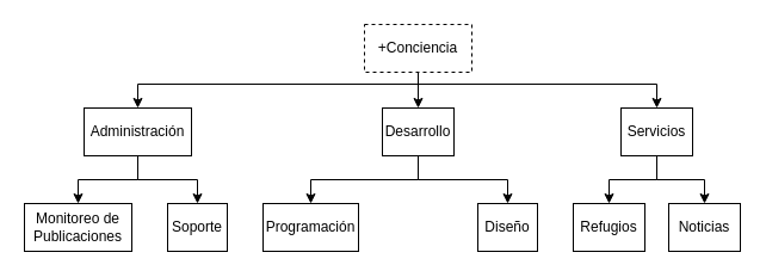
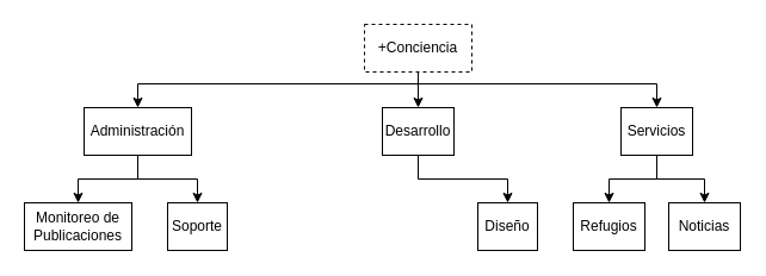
  <mxCell id="0" />
  <mxCell id="1" parent="0" />
  <mxCell id="2" style="edgeStyle=orthogonalEdgeStyle;rounded=0;orthogonalLoop=1;jettySize=auto;html=1;exitX=0.5;exitY=1;exitDx=0;exitDy=0;entryX=0.5;entryY=0;entryDx=0;entryDy=0;" edge="1" parent="1" source="5" target="11"><mxGeometry relative="1" as="geometry" /></mxCell>
  <mxCell id="3" style="edgeStyle=orthogonalEdgeStyle;rounded=0;orthogonalLoop=1;jettySize=auto;html=1;exitX=0.5;exitY=1;exitDx=0;exitDy=0;entryX=0.5;entryY=0;entryDx=0;entryDy=0;" edge="1" parent="1" source="5" target="14"><mxGeometry relative="1" as="geometry"><Array as="points"><mxPoint x="350" y="70" /><mxPoint x="550" y="70" /></Array></mxGeometry></mxCell>
  <mxCell id="4" style="edgeStyle=orthogonalEdgeStyle;rounded=0;orthogonalLoop=1;jettySize=auto;html=1;exitX=0.5;exitY=1;exitDx=0;exitDy=0;entryX=0.5;entryY=0;entryDx=0;entryDy=0;" edge="1" parent="1" source="5" target="8"><mxGeometry relative="1" as="geometry"><Array as="points"><mxPoint x="350" y="70" /><mxPoint x="115" y="70" /></Array></mxGeometry></mxCell>
  <mxCell id="5" value="+Conciencia" style="rounded=0;whiteSpace=wrap;html=1;dashed=1;" parent="1" vertex="1"><mxGeometry x="305" y="20" width="90" height="40" as="geometry" /></mxCell>
  <mxCell id="6" style="edgeStyle=orthogonalEdgeStyle;rounded=0;orthogonalLoop=1;jettySize=auto;html=1;exitX=0.5;exitY=1;exitDx=0;exitDy=0;entryX=0.5;entryY=0;entryDx=0;entryDy=0;" edge="1" parent="1" source="8" target="15"><mxGeometry relative="1" as="geometry" /></mxCell>
  <mxCell id="7" style="edgeStyle=orthogonalEdgeStyle;rounded=0;orthogonalLoop=1;jettySize=auto;html=1;exitX=0.5;exitY=1;exitDx=0;exitDy=0;entryX=0.5;entryY=0;entryDx=0;entryDy=0;" edge="1" parent="1" source="8" target="16"><mxGeometry relative="1" as="geometry" /></mxCell>
  <mxCell id="8" value="Administración" style="rounded=0;whiteSpace=wrap;html=1;" vertex="1" parent="1"><mxGeometry x="70" y="90" width="90" height="40" as="geometry" /></mxCell>
- <mxCell id="9" style="edgeStyle=orthogonalEdgeStyle;rounded=0;orthogonalLoop=1;jettySize=auto;html=1;exitX=0.5;exitY=1;exitDx=0;exitDy=0;" edge="1" parent="1" source="11" target="17"><mxGeometry relative="1" as="geometry" /></mxCell>
  <mxCell id="10" style="edgeStyle=orthogonalEdgeStyle;rounded=0;orthogonalLoop=1;jettySize=auto;html=1;exitX=0.5;exitY=1;exitDx=0;exitDy=0;entryX=0.5;entryY=0;entryDx=0;entryDy=0;" edge="1" parent="1" source="11" target="18"><mxGeometry relative="1" as="geometry" /></mxCell>
  <mxCell id="11" value="Desarrollo" style="rounded=0;whiteSpace=wrap;html=1;" vertex="1" parent="1"><mxGeometry x="320" y="90" width="60" height="40" as="geometry" /></mxCell>
  <mxCell id="12" style="edgeStyle=orthogonalEdgeStyle;rounded=0;orthogonalLoop=1;jettySize=auto;html=1;exitX=0.5;exitY=1;exitDx=0;exitDy=0;entryX=0.5;entryY=0;entryDx=0;entryDy=0;" edge="1" parent="1" source="14" target="19"><mxGeometry relative="1" as="geometry" /></mxCell>
  <mxCell id="13" style="edgeStyle=orthogonalEdgeStyle;rounded=0;orthogonalLoop=1;jettySize=auto;html=1;exitX=0.5;exitY=1;exitDx=0;exitDy=0;entryX=0.5;entryY=0;entryDx=0;entryDy=0;" edge="1" parent="1" source="14" target="20"><mxGeometry relative="1" as="geometry" /></mxCell>
  <mxCell id="14" value="Servicios" style="rounded=0;whiteSpace=wrap;html=1;" vertex="1" parent="1"><mxGeometry x="520" y="90" width="60" height="40" as="geometry" /></mxCell>
  <mxCell id="15" value="Monitoreo de Publicaciones" style="rounded=0;whiteSpace=wrap;html=1;" vertex="1" parent="1"><mxGeometry x="20" y="170" width="90" height="40" as="geometry" /></mxCell>
  <mxCell id="16" value="Soporte" style="rounded=0;whiteSpace=wrap;html=1;" vertex="1" parent="1"><mxGeometry x="140" y="170" width="50" height="40" as="geometry" /></mxCell>
- <mxCell id="17" value="Programación" style="rounded=0;whiteSpace=wrap;html=1;" vertex="1" parent="1"><mxGeometry x="220" y="170" width="80" height="40" as="geometry" /></mxCell>
  <mxCell id="18" value="Diseño" style="rounded=0;whiteSpace=wrap;html=1;" vertex="1" parent="1"><mxGeometry x="400" y="170" width="50" height="40" as="geometry" /></mxCell>
  <mxCell id="19" value="Refugios" style="rounded=0;whiteSpace=wrap;html=1;" vertex="1" parent="1"><mxGeometry x="480" y="170" width="60" height="40" as="geometry" /></mxCell>
  <mxCell id="20" value="Noticias" style="rounded=0;whiteSpace=wrap;html=1;" vertex="1" parent="1"><mxGeometry x="560" y="170" width="60" height="40" as="geometry" /></mxCell>
